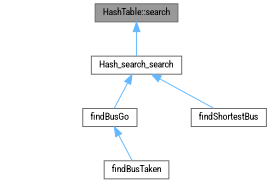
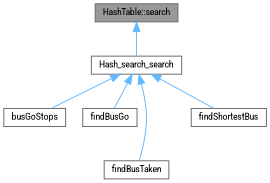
  digraph {
    fontname="Roboto Condensed"
    rankdir=TB
    node [color=grey40 fillcolor=white fontname="Roboto Condensed" fontsize=10 shape=box style=filled]
    edge [color=steelblue1 dir=back fontname="Roboto Condensed" fontsize=10 labelfontname=Helvetica labelfontsize=10 style=solid]
    n1 [color=gray40 fillcolor=grey60 fontcolor=black height=0.2 label="HashTable::search" width=0.4]
    n2 [height=0.2 label=Hash_search_search width=0.4]
+   n3 [height=0.2 label=busGoStops width=0.4]
    n4 [height=0.2 label=findBusGo width=0.4]
    n5 [height=0.2 label=findBusTaken width=0.4]
    n6 [height=0.2 label=findShortestBus width=0.4]
    n1 -> n2
+   n2 -> n3
    n2 -> n4
-   n4 -> n5
+   n2 -> n5
    n2 -> n6
  }
